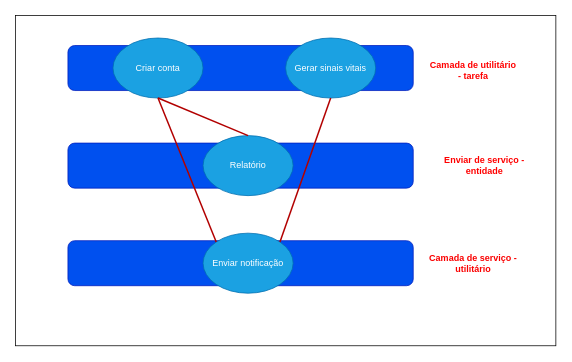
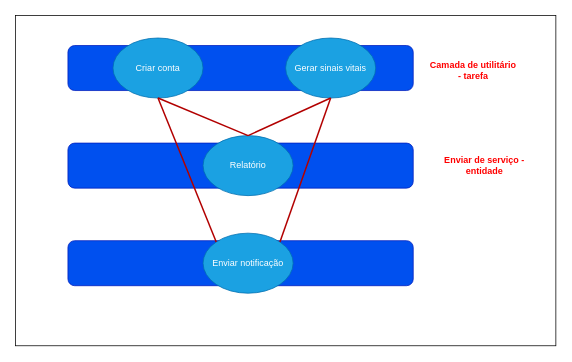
  <mxCell id="0" />
  <mxCell id="1" parent="0" />
  <mxCell id="2" value="" style="rounded=0;whiteSpace=wrap;html=1;" vertex="1" parent="1"><mxGeometry x="20" y="20" width="720" height="440" as="geometry" /></mxCell>
  <mxCell id="3" value="" style="rounded=1;whiteSpace=wrap;html=1;fillColor=#0050ef;strokeColor=#001DBC;fontColor=#ffffff;" vertex="1" parent="1"><mxGeometry x="90" y="60" width="460" height="60" as="geometry" /></mxCell>
  <mxCell id="4" value="&lt;font style=&quot;color: light-dark(rgb(255, 0, 0), rgb(237, 237, 237));&quot;&gt;&lt;b&gt;Camada de utilitário - tarefa&lt;/b&gt;&lt;/font&gt;" style="text;html=1;align=center;verticalAlign=middle;whiteSpace=wrap;rounded=0;" vertex="1" parent="1"><mxGeometry x="570" y="75" width="120" height="35" as="geometry" /></mxCell>
  <mxCell id="5" value="" style="rounded=1;whiteSpace=wrap;html=1;fillColor=#0050ef;fontColor=#ffffff;strokeColor=#001DBC;" vertex="1" parent="1"><mxGeometry x="90" y="190" width="460" height="60" as="geometry" /></mxCell>
  <mxCell id="6" value="&lt;font style=&quot;color: light-dark(rgb(255, 0, 0), rgb(237, 237, 237));&quot;&gt;&lt;b&gt;Enviar de serviço - entidade&lt;/b&gt;&lt;/font&gt;" style="text;html=1;align=center;verticalAlign=middle;whiteSpace=wrap;rounded=0;" vertex="1" parent="1"><mxGeometry x="570" y="205" width="150" height="30" as="geometry" /></mxCell>
  <mxCell id="7" value="" style="rounded=1;whiteSpace=wrap;html=1;fillColor=#0050ef;fontColor=#ffffff;strokeColor=#001DBC;" vertex="1" parent="1"><mxGeometry x="90" y="320" width="460" height="60" as="geometry" /></mxCell>
- <mxCell id="8" value="&lt;font style=&quot;color: light-dark(rgb(250, 0, 0), rgb(237, 237, 237));&quot;&gt;&lt;b&gt;Camada de serviço - utilitário&lt;/b&gt;&lt;/font&gt;" style="text;html=1;align=center;verticalAlign=middle;whiteSpace=wrap;rounded=0;" vertex="1" parent="1"><mxGeometry x="570" y="335" width="120" height="30" as="geometry" /></mxCell>
  <mxCell id="9" value="Gerar sinais vitais" style="ellipse;whiteSpace=wrap;html=1;fillColor=#1ba1e2;fontColor=#ffffff;strokeColor=#006EAF;" vertex="1" parent="1"><mxGeometry x="380" y="50" width="120" height="80" as="geometry" /></mxCell>
  <mxCell id="10" value="Criar conta" style="ellipse;whiteSpace=wrap;html=1;fillColor=#1ba1e2;fontColor=#ffffff;strokeColor=#006EAF;" vertex="1" parent="1"><mxGeometry x="150" y="50" width="120" height="80" as="geometry" /></mxCell>
  <mxCell id="11" value="Relatório" style="ellipse;whiteSpace=wrap;html=1;fillColor=#1ba1e2;fontColor=#ffffff;strokeColor=#006EAF;" vertex="1" parent="1"><mxGeometry x="270" y="180" width="120" height="80" as="geometry" /></mxCell>
  <mxCell id="12" value="Enviar notificação" style="ellipse;whiteSpace=wrap;html=1;fillColor=#1ba1e2;fontColor=#ffffff;strokeColor=#006EAF;" vertex="1" parent="1"><mxGeometry x="270" y="310" width="120" height="80" as="geometry" /></mxCell>
  <mxCell id="13" value="" style="endArrow=none;html=1;rounded=0;fontColor=#FF0000;labelBackgroundColor=#FF0000;fillColor=#e51400;strokeColor=#B20000;endSize=6;strokeWidth=2;entryX=0.5;entryY=1;entryDx=0;entryDy=0;exitX=0.5;exitY=0;exitDx=0;exitDy=0;" edge="1" parent="1" source="11" target="10"><mxGeometry width="50" height="50" relative="1" as="geometry"><mxPoint x="410" y="530" as="sourcePoint" /><mxPoint x="460" y="480" as="targetPoint" /></mxGeometry></mxCell>
+ <mxCell id="14" value="" style="endArrow=none;html=1;rounded=0;fontColor=#FF0000;labelBackgroundColor=#FF0000;fillColor=#e51400;strokeColor=#B20000;endSize=6;strokeWidth=2;entryX=0.5;entryY=1;entryDx=0;entryDy=0;exitX=0.5;exitY=0;exitDx=0;exitDy=0;" edge="1" parent="1" source="11" target="9"><mxGeometry width="50" height="50" relative="1" as="geometry"><mxPoint x="340" y="190" as="sourcePoint" /><mxPoint x="220" y="140" as="targetPoint" /></mxGeometry></mxCell>
  <mxCell id="15" value="" style="endArrow=none;html=1;rounded=0;fontColor=#FF0000;labelBackgroundColor=#FF0000;fillColor=#e51400;strokeColor=#B20000;endSize=6;strokeWidth=2;entryX=0.5;entryY=1;entryDx=0;entryDy=0;exitX=0;exitY=0;exitDx=0;exitDy=0;" edge="1" parent="1" source="12" target="10"><mxGeometry width="50" height="50" relative="1" as="geometry"><mxPoint x="340" y="190" as="sourcePoint" /><mxPoint x="220" y="140" as="targetPoint" /></mxGeometry></mxCell>
  <mxCell id="16" value="" style="endArrow=none;html=1;rounded=0;fontColor=#FF0000;labelBackgroundColor=#FF0000;fillColor=#e51400;strokeColor=#B20000;endSize=6;strokeWidth=2;entryX=0.5;entryY=1;entryDx=0;entryDy=0;exitX=1;exitY=0;exitDx=0;exitDy=0;" edge="1" parent="1" source="12" target="9"><mxGeometry width="50" height="50" relative="1" as="geometry"><mxPoint x="298" y="332" as="sourcePoint" /><mxPoint x="220" y="140" as="targetPoint" /></mxGeometry></mxCell>
